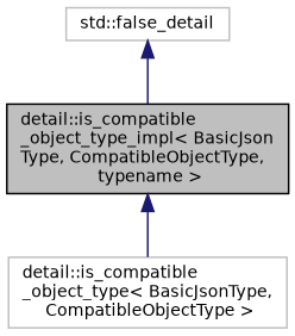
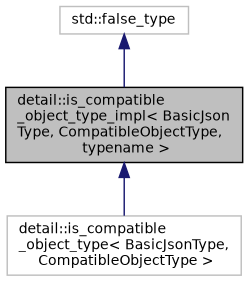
  digraph {
    node [color=grey75 fillcolor=white fontname=Helvetica fontsize=10 shape=record style=filled]
    edge [color=midnightblue dir=back fontname=Helvetica fontsize=10 labelfontname=Helvetica labelfontsize=10 style=solid]
    n1 [color=black fillcolor=grey75 fontcolor=black height=0.2 label="detail::is_compatible\l_object_type_impl\< BasicJson\lType, CompatibleObjectType,\l typename \>" width=0.4]
    n2 [height=0.2 label="detail::is_compatible\l_object_type\< BasicJsonType,\l CompatibleObjectType \>" width=0.4]
-   n3 [height=0.2 label="std::false_detail" width=0.4]
+   n3 [height=0.2 label="std::false_type" width=0.4]
    n1 -> n2
    n3 -> n1
  }
